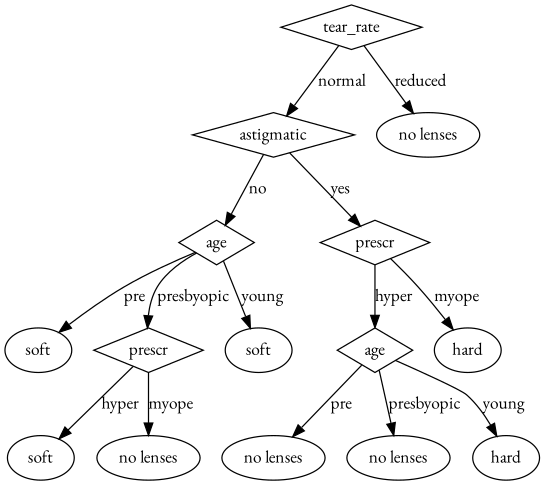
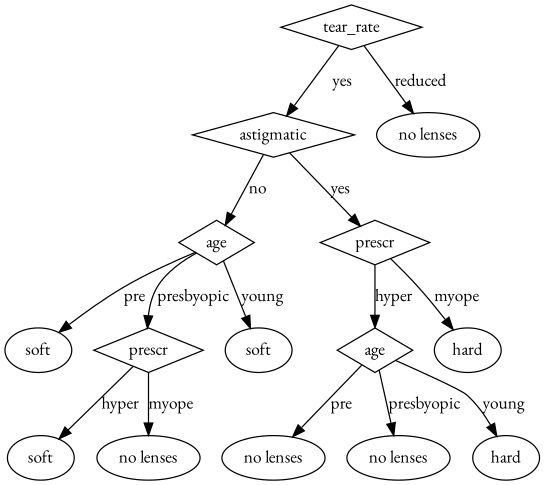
  digraph {
    fontname="EB Garamond"
    node [fontname="EB Garamond"]
    edge [fontname="EB Garamond"]
    n1 [label=tear_rate shape=diamond]
    n2 [label=astigmatic shape=diamond]
    n3 [label="no lenses"]
    n4 [label=age shape=diamond]
    n5 [label=prescr shape=diamond]
    n6 [label=soft]
    n7 [label=prescr shape=diamond]
    n8 [label=soft]
    n9 [label=soft]
    n10 [label="no lenses"]
    n11 [label=age shape=diamond]
    n12 [label=hard]
    n13 [label="no lenses"]
    n14 [label="no lenses"]
    n15 [label=hard]
-   n1 -> n2 [label=normal]
+   n1 -> n2 [label=yes]
    n1 -> n3 [label=reduced]
    n2 -> n4 [label=no]
    n2 -> n5 [label=yes]
    n4 -> n6 [label=pre]
    n4 -> n7 [label=presbyopic]
    n4 -> n8 [label=young]
    n5 -> n11 [label=hyper]
    n5 -> n12 [label=myope]
    n7 -> n9 [label=hyper]
    n7 -> n10 [label=myope]
    n11 -> n13 [label=pre]
    n11 -> n14 [label=presbyopic]
    n11 -> n15 [label=young]
  }
